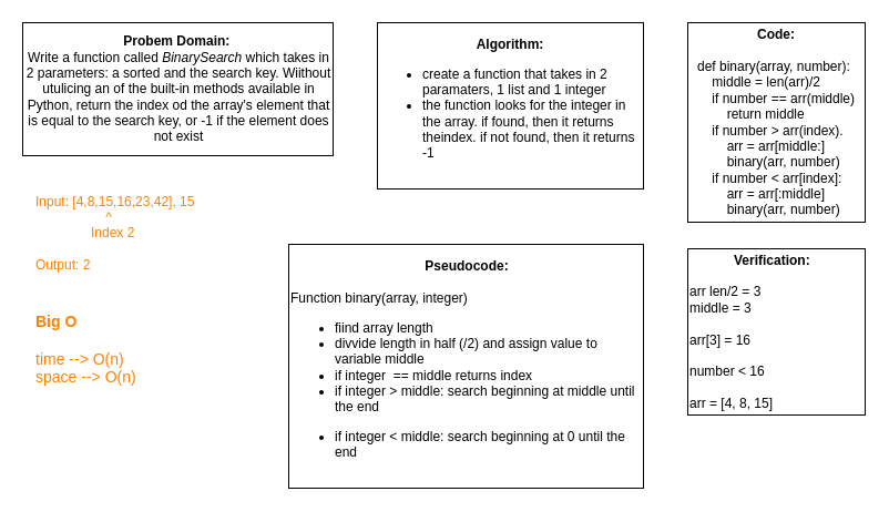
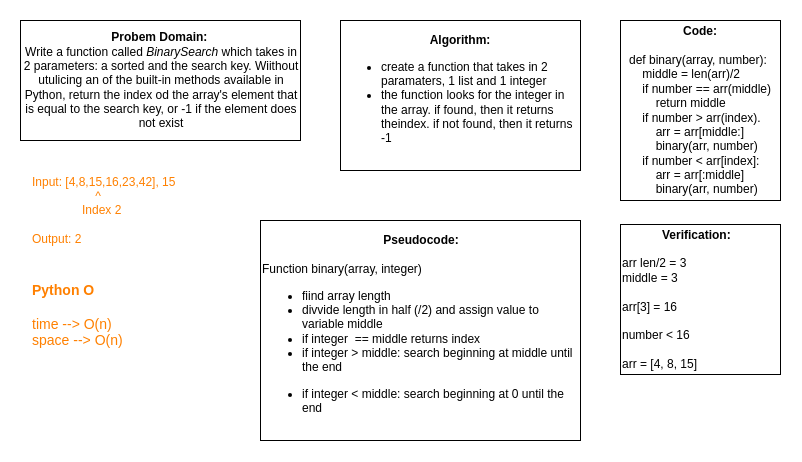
  <mxCell id="0" />
  <mxCell id="1" parent="0" />
  <mxCell id="2" value="&lt;div style=&quot;text-align: center&quot;&gt;&lt;span&gt;&lt;b&gt;Probem Domain:&amp;nbsp;&lt;/b&gt;&lt;/span&gt;&lt;/div&gt;&lt;div style=&quot;text-align: center&quot;&gt;Write a function called &lt;i&gt;BinarySearch &lt;/i&gt;which takes in 2 parameters: a sorted and the search key. Wiithout utulicing an of the built-in methods available in Python, return the index od the array's element that is equal to the search key, or -1 if the element does not exist&lt;/div&gt;" style="whiteSpace=wrap;html=1;textDirection=ltr;align=left;" parent="1" vertex="1"><mxGeometry x="20" y="20" width="280" height="120" as="geometry" /></mxCell>
  <mxCell id="3" value="&lt;b&gt;Algorithm:&lt;/b&gt;&lt;br&gt;&lt;div&gt;&lt;ul&gt;&lt;li style=&quot;text-align: left&quot;&gt;create a function that takes in 2 paramaters, 1 list and 1 integer&lt;/li&gt;&lt;li style=&quot;text-align: left&quot;&gt;the function looks for the integer in the array. if found, then it returns theindex. if not found, then it returns -1&lt;/li&gt;&lt;/ul&gt;&lt;/div&gt;" style="whiteSpace=wrap;html=1;" vertex="1" parent="1"><mxGeometry x="340" y="20" width="240" height="150" as="geometry" /></mxCell>
  <mxCell id="4" value="&lt;b&gt;Code:&lt;br&gt;&lt;/b&gt;&lt;br&gt;&lt;div style=&quot;text-align: left&quot;&gt;&lt;span&gt;def binary(array, number):&lt;/span&gt;&lt;/div&gt;&lt;div style=&quot;text-align: left&quot;&gt;&lt;span&gt;&amp;nbsp; &amp;nbsp; middle = len(arr)/2&lt;/span&gt;&lt;/div&gt;&lt;div style=&quot;text-align: left&quot;&gt;&lt;span&gt;&amp;nbsp; &amp;nbsp; if number == arr(middle)&lt;/span&gt;&lt;/div&gt;&lt;div style=&quot;text-align: left&quot;&gt;&lt;span&gt;&amp;nbsp; &amp;nbsp; &amp;nbsp; &amp;nbsp; return middle&lt;/span&gt;&lt;/div&gt;&lt;div style=&quot;text-align: left&quot;&gt;&lt;span&gt;&amp;nbsp; &amp;nbsp; if number &amp;gt; arr(index).&lt;/span&gt;&lt;/div&gt;&lt;div style=&quot;text-align: left&quot;&gt;&lt;span&gt;&amp;nbsp; &amp;nbsp; &amp;nbsp; &amp;nbsp; arr = arr[middle:]&lt;/span&gt;&lt;/div&gt;&lt;div style=&quot;text-align: left&quot;&gt;&lt;span&gt;&amp;nbsp; &amp;nbsp; &amp;nbsp; &amp;nbsp; binary(arr, number)&lt;/span&gt;&lt;/div&gt;&lt;div style=&quot;text-align: left&quot;&gt;&lt;span&gt;&amp;nbsp; &amp;nbsp; if number &amp;lt; arr[index]:&lt;/span&gt;&lt;/div&gt;&lt;div style=&quot;text-align: left&quot;&gt;&lt;span&gt;&amp;nbsp; &amp;nbsp; &amp;nbsp; &amp;nbsp; arr = arr[:middle]&lt;/span&gt;&lt;/div&gt;&lt;div style=&quot;text-align: left&quot;&gt;&lt;span&gt;&amp;nbsp; &amp;nbsp; &amp;nbsp; &amp;nbsp; binary(arr, number)&lt;/span&gt;&lt;/div&gt;" style="whiteSpace=wrap;html=1;" vertex="1" parent="1"><mxGeometry x="620" y="20" width="160" height="180" as="geometry" /></mxCell>
  <mxCell id="5" value="&lt;div style=&quot;text-align: center&quot;&gt;&lt;b&gt;Pseudocode:&lt;/b&gt;&lt;/div&gt;&lt;br&gt;&lt;div&gt;Function binary(array, integer)&lt;/div&gt;&lt;div&gt;&lt;ul&gt;&lt;li&gt;fiind array length&lt;/li&gt;&lt;li&gt;divvide length in half (/2) and assign value to variable middle&lt;/li&gt;&lt;li&gt;if integer&amp;nbsp; == middle returns index&lt;/li&gt;&lt;li&gt;if integer &amp;gt; middle: search beginning at middle until the end&lt;/li&gt;&lt;/ul&gt;&lt;ul&gt;&lt;li&gt;if integer &amp;lt; middle: search beginning at 0 until the end&lt;/li&gt;&lt;/ul&gt;&lt;/div&gt;" style="whiteSpace=wrap;html=1;align=left;" vertex="1" parent="1"><mxGeometry x="260" y="220" width="320" height="220" as="geometry" /></mxCell>
  <mxCell id="6" value="&lt;div style=&quot;text-align: center&quot;&gt;&lt;span&gt;&lt;b&gt;&amp;nbsp; &amp;nbsp; &amp;nbsp; &amp;nbsp; &amp;nbsp; &amp;nbsp; Verification:&lt;/b&gt;&lt;/span&gt;&lt;/div&gt;&lt;div style=&quot;text-align: center&quot;&gt;&lt;span&gt;&lt;b&gt;&lt;br&gt;&lt;/b&gt;&lt;/span&gt;&lt;/div&gt;arr len/2 = 3&lt;br&gt;middle = 3&lt;br&gt;&lt;br&gt;arr[3] = 16&lt;br&gt;&lt;br&gt;number &amp;lt; 16&lt;br&gt;&lt;br&gt;arr = [4, 8, 15]" style="whiteSpace=wrap;html=1;align=left;" vertex="1" parent="1"><mxGeometry x="620" y="224" width="160" height="150" as="geometry" /></mxCell>
  <mxCell id="7" value="Input: [4,8,15,16,23,42], 15&lt;br&gt;&amp;nbsp; &amp;nbsp; &amp;nbsp; &amp;nbsp; &amp;nbsp; &amp;nbsp; &amp;nbsp; &amp;nbsp; &amp;nbsp; &amp;nbsp;^&lt;br&gt;&amp;nbsp; &amp;nbsp; &amp;nbsp; &amp;nbsp; &amp;nbsp; &amp;nbsp; &amp;nbsp; &amp;nbsp;Index 2&lt;br&gt;&lt;br&gt;Output: 2&lt;br&gt;" style="text;html=1;align=left;verticalAlign=middle;resizable=0;points=[];autosize=1;rotation=0;fontColor=#FF8000;" parent="1" vertex="1"><mxGeometry x="30" y="170" width="160" height="80" as="geometry" /></mxCell>
- <mxCell id="8" value="&lt;font style=&quot;font-size: 14px&quot;&gt;&lt;b&gt;Big O&lt;/b&gt;&lt;br&gt;&lt;br&gt;time --&amp;gt; O(n)&lt;br&gt;space --&amp;gt; O(n)&lt;br&gt;&lt;/font&gt;" style="text;html=1;strokeColor=none;fillColor=none;align=left;verticalAlign=middle;whiteSpace=wrap;rounded=0;labelBackgroundColor=none;fontColor=#FF8000;" parent="1" vertex="1"><mxGeometry x="30" y="280" width="140" height="70" as="geometry" /></mxCell>
+ <mxCell id="8" value="&lt;font style=&quot;font-size: 14px&quot;&gt;&lt;b&gt;Python O&lt;/b&gt;&lt;br&gt;&lt;br&gt;time --&amp;gt; O(n)&lt;br&gt;space --&amp;gt; O(n)&lt;br&gt;&lt;/font&gt;" style="text;html=1;strokeColor=none;fillColor=none;align=left;verticalAlign=middle;whiteSpace=wrap;rounded=0;labelBackgroundColor=none;fontColor=#FF8000;" parent="1" vertex="1"><mxGeometry x="30" y="280" width="140" height="70" as="geometry" /></mxCell>
